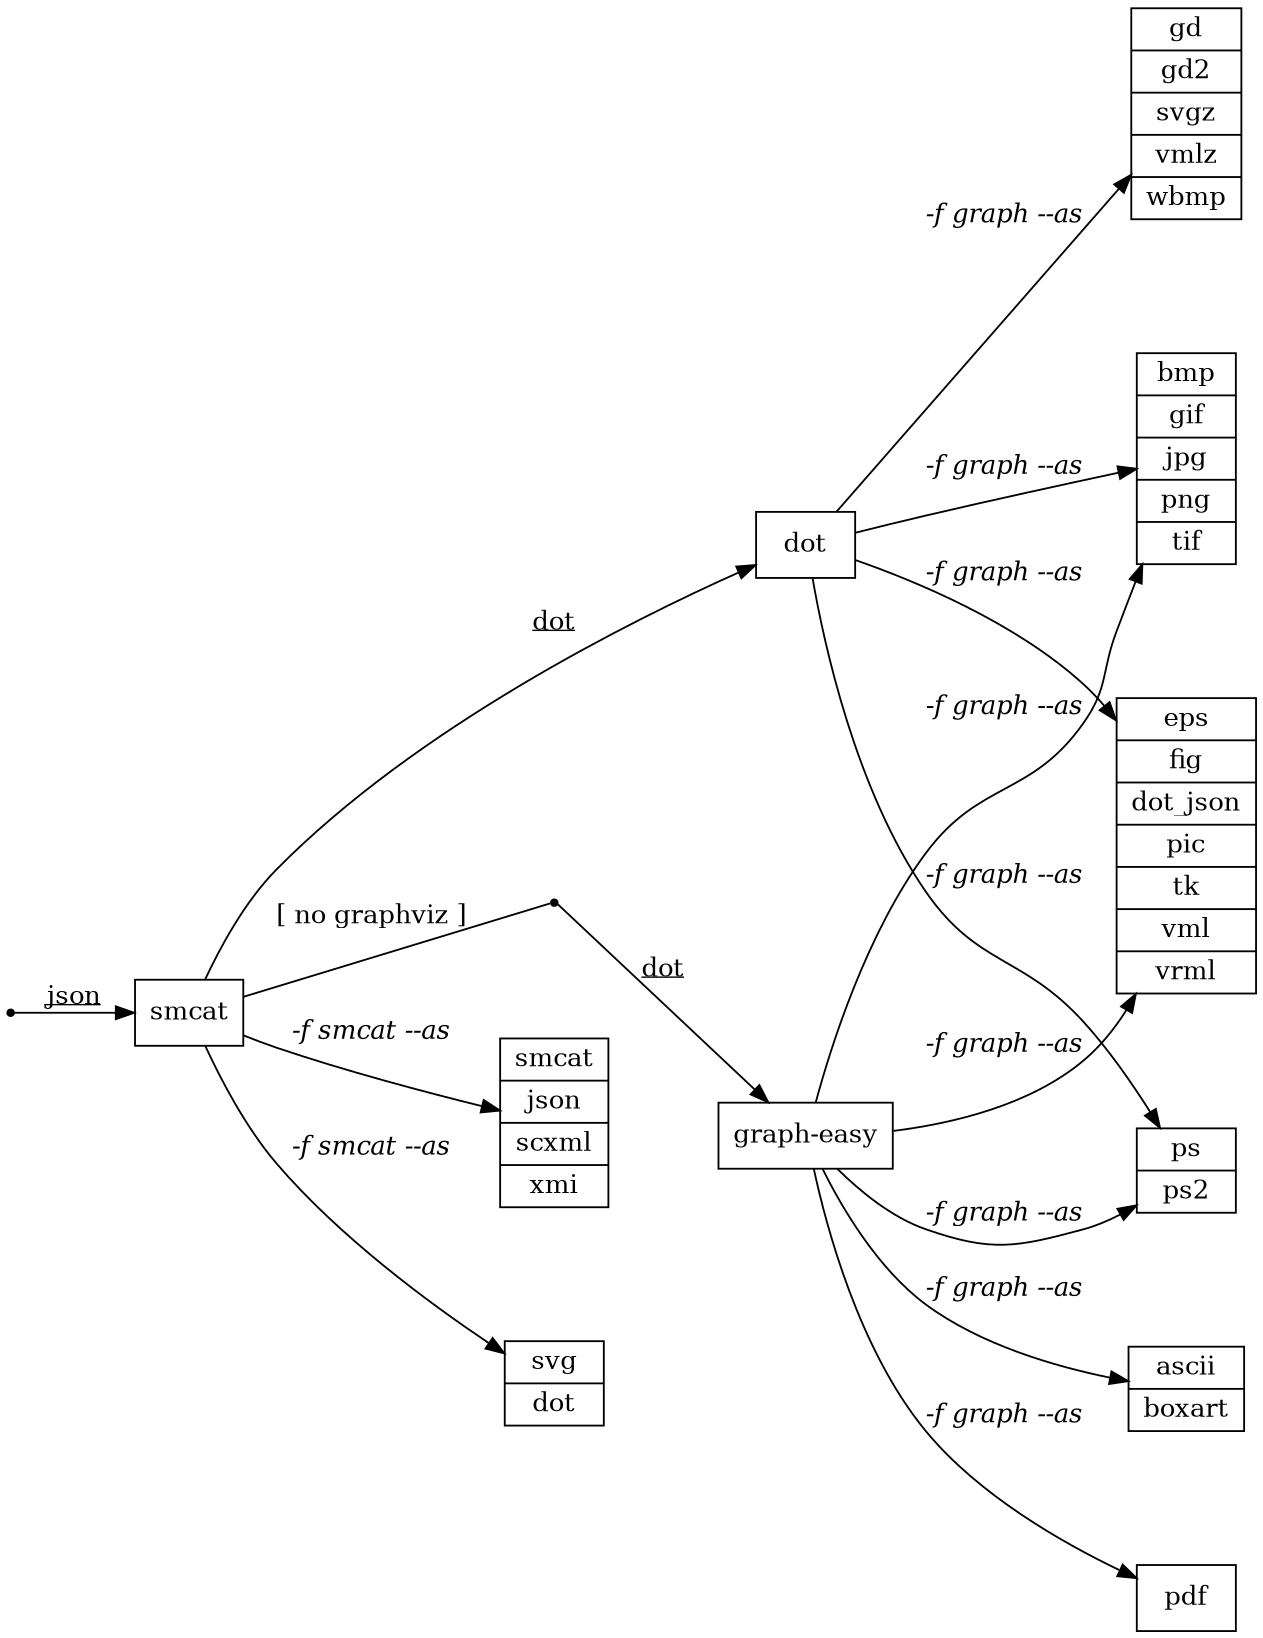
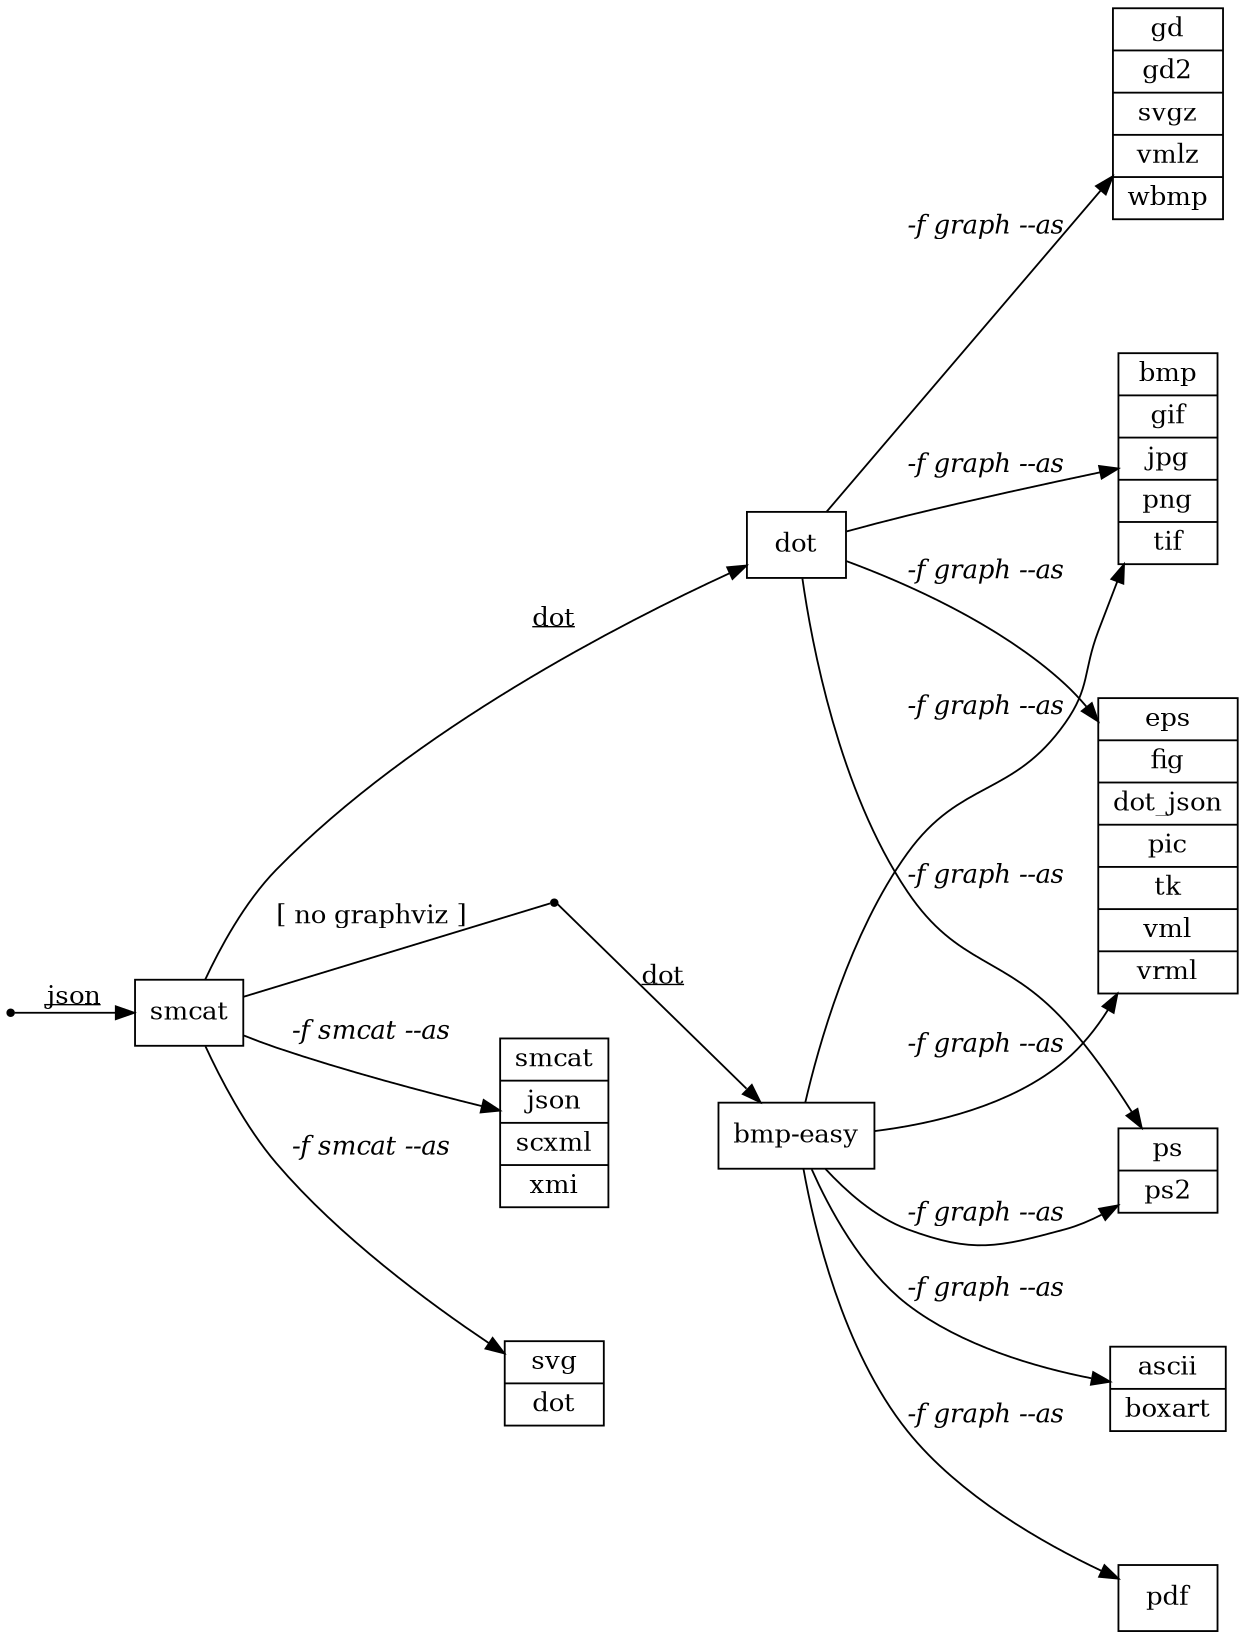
  digraph {
    compound=true
    dir=none
    nodesep=1
    rankdir=LR
    node [shape=record]
    initial [shape=point]
    smcat [shape=box]
    dot [shape=box]
    "" [shape=point]
    n5 [label="smcat|json|scxml|xmi"]
    n6 [label="svg|dot"]
    n7 [label="bmp|gif|jpg|png|tif"]
    n8 [label="ps|ps2"]
    n9 [label="eps|fig|dot_json|pic|tk|vml|vrml"]
    n10 [label="gd|gd2|svgz|vmlz|wbmp"]
-   "graph-easy" [shape=box]
+   "graph-easy" [shape=box label="bmp-easy"]
    n12 [label="ascii|boxart"]
    pdf [shape=box]
    initial -> smcat [label=<<u>json</u>>]
    smcat -> dot [label=<<u>dot</u>>]
    smcat -> "" [dir=none label="[ no graphviz ]"]
    smcat -> n5 [label=<<i>-f smcat --as</i>>]
    smcat -> n6 [label=<<i>-f smcat --as</i>>]
    dot -> n7 [label=<<i>-f graph --as</i>>]
    dot -> n8 [label=<<i>-f graph --as</i>>]
    dot -> n9 [label=<<i>-f graph --as</i>>]
    dot -> n10 [label=<<i>-f graph --as</i>>]
    "" -> "graph-easy" [label=<<u>dot</u>>]
    "graph-easy" -> n7 [label=<<i>-f graph --as</i>>]
    "graph-easy" -> n8 [label=<<i>-f graph --as</i>>]
    "graph-easy" -> n9 [label=<<i>-f graph --as</i>>]
    "graph-easy" -> n12 [label=<<i>-f graph --as</i>>]
    "graph-easy" -> pdf [label=<<i>-f graph --as</i>>]
  }
